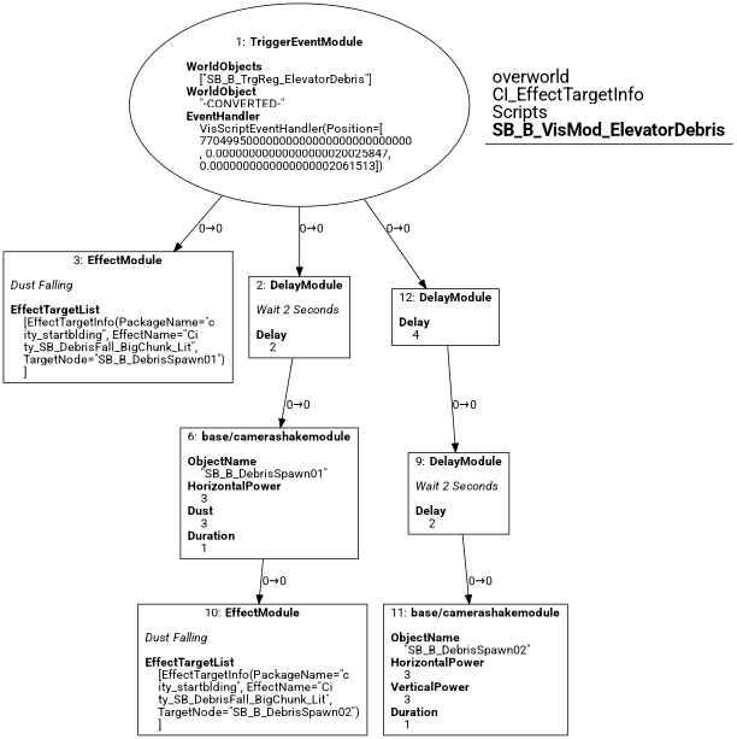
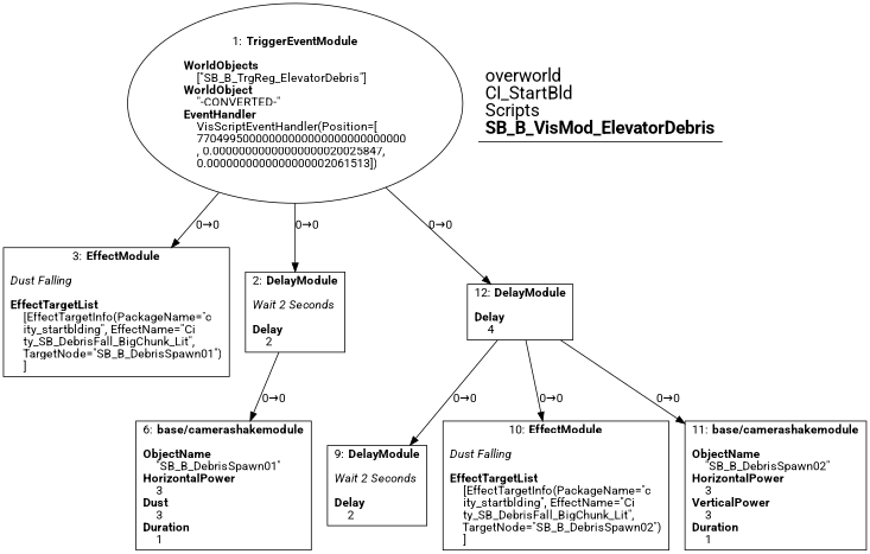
  digraph {
    fontname=Roboto
    splines=spline
    node [fontname=Roboto shape=box]
    edge [fontname=Roboto]
    n1 [label=<1: <b>TriggerEventModule</b><br/><br/><b>WorldObjects</b><br align="left"/>    [&quot;SB_B_TrgReg_ElevatorDebris&quot;]<br align="left"/><b>WorldObject</b><br align="left"/>    &quot;-CONVERTED-&quot;<br align="left"/><b>EventHandler</b><br align="left"/>    VisScriptEventHandler(Position=[<br align="left"/>    77049950000000000000000000000000<br align="left"/>    , 0.00000000000000000020025847, <br align="left"/>    0.0000000000000000002061513])<br align="left"/>> shape=oval]
    n2 [label=<3: <b>EffectModule</b><br/><br/><i>Dust Falling<br align="left"/></i><br align="left"/><b>EffectTargetList</b><br align="left"/>    [EffectTargetInfo(PackageName=&quot;c<br align="left"/>    ity_startblding&quot;, EffectName=&quot;Ci<br align="left"/>    ty_SB_DebrisFall_BigChunk_Lit&quot;, <br align="left"/>    TargetNode=&quot;SB_B_DebrisSpawn01&quot;)<br align="left"/>    ]<br align="left"/>>]
    n3 [label=<2: <b>DelayModule</b><br/><br/><i>Wait 2 Seconds<br align="left"/></i><br align="left"/><b>Delay</b><br align="left"/>    2<br align="left"/>>]
    n4 [label=<12: <b>DelayModule</b><br/><br/><b>Delay</b><br align="left"/>    4<br align="left"/>>]
    n5 [label=<6: <b>base/camerashakemodule</b><br/><br/><b>ObjectName</b><br align="left"/>    &quot;SB_B_DebrisSpawn01&quot;<br align="left"/><b>HorizontalPower</b><br align="left"/>    3<br align="left"/><b>Dust</b><br align="left"/>    3<br align="left"/><b>Duration</b><br align="left"/>    1<br align="left"/>>]
    n6 [label=<9: <b>DelayModule</b><br/><br/><i>Wait 2 Seconds<br align="left"/></i><br align="left"/><b>Delay</b><br align="left"/>    2<br align="left"/>>]
    n7 [label=<10: <b>EffectModule</b><br/><br/><i>Dust Falling<br align="left"/></i><br align="left"/><b>EffectTargetList</b><br align="left"/>    [EffectTargetInfo(PackageName=&quot;c<br align="left"/>    ity_startblding&quot;, EffectName=&quot;Ci<br align="left"/>    ty_SB_DebrisFall_BigChunk_Lit&quot;, <br align="left"/>    TargetNode=&quot;SB_B_DebrisSpawn02&quot;)<br align="left"/>    ]<br align="left"/>>]
    n8 [label=<11: <b>base/camerashakemodule</b><br/><br/><b>ObjectName</b><br align="left"/>    &quot;SB_B_DebrisSpawn02&quot;<br align="left"/><b>HorizontalPower</b><br align="left"/>    3<br align="left"/><b>VerticalPower</b><br align="left"/>    3<br align="left"/><b>Duration</b><br align="left"/>    1<br align="left"/>>]
-   n9 [label=<<font point-size="20">overworld<br align="left"/>CI_EffectTargetInfo<br align="left"/>Scripts<br align="left"/><b>SB_B_VisMod_ElevatorDebris</b><br align="left"/></font>> shape=underline]
+   n9 [label=<<font point-size="20">overworld<br align="left"/>CI_StartBld<br align="left"/>Scripts<br align="left"/><b>SB_B_VisMod_ElevatorDebris</b><br align="left"/></font>> shape=underline]
    n1 -> n2 [label="0→0"]
    n1 -> n3 [label="0→0"]
    n1 -> n4 [label="0→0"]
    n3 -> n5 [label="0→0"]
    n4 -> n6 [label="0→0"]
-   n5 -> n7 [label="0→0"]
-   n6 -> n8 [label="0→0"]
+   n4 -> n7 [label="0→0"]
+   n4 -> n8 [label="0→0"]
  }
